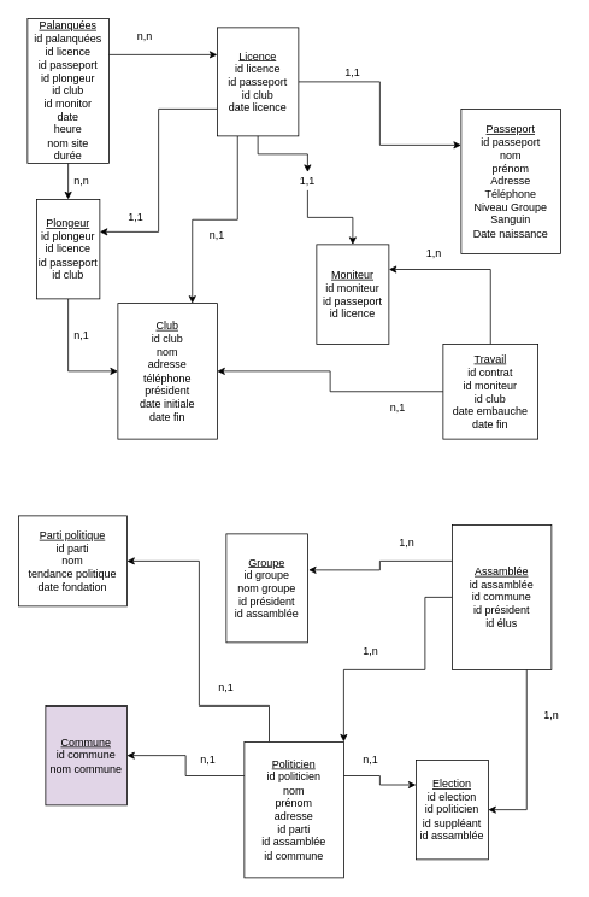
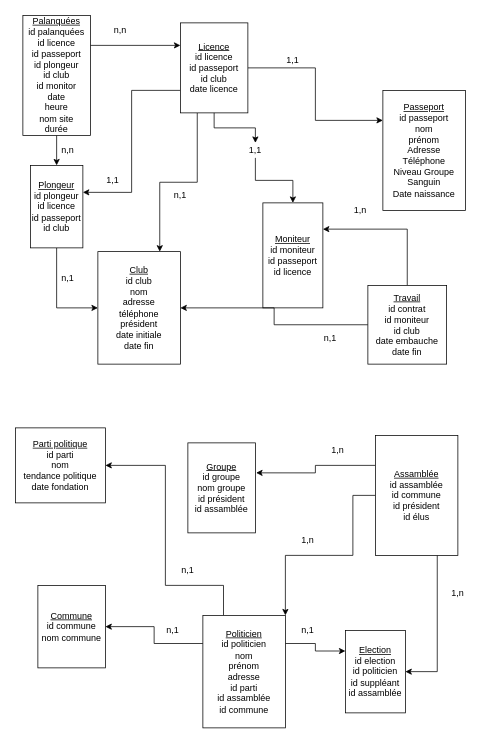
  <mxCell id="0" />
  <mxCell id="1" parent="0" />
  <mxCell id="2" style="edgeStyle=orthogonalEdgeStyle;rounded=0;orthogonalLoop=1;jettySize=auto;html=1;exitX=1;exitY=0.5;exitDx=0;exitDy=0;entryX=0;entryY=0.25;entryDx=0;entryDy=0;" edge="1" parent="1" source="6" target="7"><mxGeometry relative="1" as="geometry" /></mxCell>
  <mxCell id="3" style="edgeStyle=orthogonalEdgeStyle;rounded=0;orthogonalLoop=1;jettySize=auto;html=1;exitX=0.5;exitY=1;exitDx=0;exitDy=0;" edge="1" parent="1" source="19" target="9"><mxGeometry relative="1" as="geometry" /></mxCell>
  <mxCell id="4" style="edgeStyle=orthogonalEdgeStyle;rounded=0;orthogonalLoop=1;jettySize=auto;html=1;exitX=0;exitY=0.75;exitDx=0;exitDy=0;entryX=1;entryY=0.327;entryDx=0;entryDy=0;entryPerimeter=0;" edge="1" parent="1" source="6" target="11"><mxGeometry relative="1" as="geometry" /></mxCell>
  <mxCell id="5" style="edgeStyle=orthogonalEdgeStyle;rounded=0;orthogonalLoop=1;jettySize=auto;html=1;exitX=0.25;exitY=1;exitDx=0;exitDy=0;entryX=0.75;entryY=0;entryDx=0;entryDy=0;" edge="1" parent="1" source="6" target="8"><mxGeometry relative="1" as="geometry" /></mxCell>
  <mxCell id="6" value="&lt;u&gt;Licence&lt;br&gt;&lt;/u&gt;id licence&lt;br&gt;id passeport&lt;br&gt;id club&lt;br&gt;date licence" style="rounded=0;whiteSpace=wrap;html=1;" vertex="1" parent="1"><mxGeometry x="240" y="30" width="90" height="120" as="geometry" /></mxCell>
  <mxCell id="7" value="&lt;u&gt;Passeport&lt;br&gt;&lt;/u&gt;id passeport&lt;br&gt;nom&lt;br&gt;prénom&lt;br&gt;Adresse&lt;br&gt;Téléphone&lt;br&gt;Niveau Groupe&lt;br&gt;Sanguin&lt;br&gt;Date naissance" style="rounded=0;whiteSpace=wrap;html=1;" vertex="1" parent="1"><mxGeometry x="510" y="120" width="110" height="160" as="geometry" /></mxCell>
  <mxCell id="8" value="&lt;u&gt;Club&lt;/u&gt;&lt;br&gt;id club&lt;br&gt;nom&lt;br&gt;adresse&lt;br&gt;téléphone&lt;br&gt;président&lt;br&gt;date initiale&lt;br&gt;date fin" style="rounded=0;whiteSpace=wrap;html=1;" vertex="1" parent="1"><mxGeometry x="130" y="335" width="110" height="150" as="geometry" /></mxCell>
- <mxCell id="9" value="&lt;u&gt;Moniteur&lt;/u&gt;&lt;br&gt;id moniteur&lt;br&gt;id passeport&lt;br&gt;id licence" style="rounded=0;whiteSpace=wrap;html=1;" vertex="1" parent="1"><mxGeometry x="350" y="270" width="80" height="110" as="geometry" /></mxCell>
+ <mxCell id="9" value="&lt;u&gt;Moniteur&lt;/u&gt;&lt;br&gt;id moniteur&lt;br&gt;id passeport&lt;br&gt;id licence" style="rounded=0;whiteSpace=wrap;html=1;" vertex="1" parent="1"><mxGeometry x="350" y="270" width="80" height="140" as="geometry" /></mxCell>
  <mxCell id="10" style="edgeStyle=orthogonalEdgeStyle;rounded=0;orthogonalLoop=1;jettySize=auto;html=1;exitX=0.5;exitY=1;exitDx=0;exitDy=0;entryX=0;entryY=0.5;entryDx=0;entryDy=0;" edge="1" parent="1" source="11" target="8"><mxGeometry relative="1" as="geometry" /></mxCell>
  <mxCell id="11" value="&lt;u&gt;Plongeur&lt;/u&gt;&lt;br&gt;id plongeur&lt;br&gt;id licence&lt;br&gt;id passeport&lt;br&gt;id club" style="rounded=0;whiteSpace=wrap;html=1;" vertex="1" parent="1"><mxGeometry x="40" y="220" width="70" height="110" as="geometry" /></mxCell>
  <mxCell id="12" style="edgeStyle=orthogonalEdgeStyle;rounded=0;orthogonalLoop=1;jettySize=auto;html=1;exitX=0.5;exitY=1;exitDx=0;exitDy=0;entryX=0.5;entryY=0;entryDx=0;entryDy=0;" edge="1" parent="1" source="14" target="11"><mxGeometry relative="1" as="geometry" /></mxCell>
  <mxCell id="13" style="edgeStyle=orthogonalEdgeStyle;rounded=0;orthogonalLoop=1;jettySize=auto;html=1;exitX=1;exitY=0.25;exitDx=0;exitDy=0;entryX=0;entryY=0.25;entryDx=0;entryDy=0;" edge="1" parent="1" source="14" target="6"><mxGeometry relative="1" as="geometry" /></mxCell>
  <mxCell id="14" value="&lt;u&gt;Palanquées&lt;/u&gt;&lt;br&gt;id palanquées&lt;br&gt;id licence&lt;br&gt;id passeport&lt;br&gt;id plongeur&lt;br&gt;id club&lt;br&gt;id monitor&lt;br&gt;date&lt;br&gt;heure&lt;br&gt;nom site&lt;br&gt;durée&lt;br&gt;" style="rounded=0;whiteSpace=wrap;html=1;" vertex="1" parent="1"><mxGeometry x="30" y="20" width="90" height="160" as="geometry" /></mxCell>
  <mxCell id="15" style="edgeStyle=orthogonalEdgeStyle;rounded=0;orthogonalLoop=1;jettySize=auto;html=1;exitX=0.5;exitY=0;exitDx=0;exitDy=0;entryX=1;entryY=0.25;entryDx=0;entryDy=0;" edge="1" parent="1" source="17" target="9"><mxGeometry relative="1" as="geometry" /></mxCell>
  <mxCell id="16" style="edgeStyle=orthogonalEdgeStyle;rounded=0;orthogonalLoop=1;jettySize=auto;html=1;exitX=0;exitY=0.5;exitDx=0;exitDy=0;entryX=1;entryY=0.5;entryDx=0;entryDy=0;" edge="1" parent="1" source="17" target="8"><mxGeometry relative="1" as="geometry" /></mxCell>
  <mxCell id="17" value="&lt;u&gt;Travail&lt;/u&gt;&lt;br&gt;id contrat&lt;br&gt;id moniteur&lt;br&gt;id club&lt;br&gt;date embauche&lt;br&gt;date fin" style="whiteSpace=wrap;html=1;aspect=fixed;" vertex="1" parent="1"><mxGeometry x="490" y="380" width="105" height="105" as="geometry" /></mxCell>
  <mxCell id="18" value="1,1" style="text;html=1;strokeColor=none;fillColor=none;align=center;verticalAlign=middle;whiteSpace=wrap;rounded=0;" vertex="1" parent="1"><mxGeometry x="370" y="70" width="40" height="20" as="geometry" /></mxCell>
  <mxCell id="19" value="1,1" style="text;html=1;strokeColor=none;fillColor=none;align=center;verticalAlign=middle;whiteSpace=wrap;rounded=0;" vertex="1" parent="1"><mxGeometry x="320" y="190" width="40" height="20" as="geometry" /></mxCell>
  <mxCell id="20" style="edgeStyle=orthogonalEdgeStyle;rounded=0;orthogonalLoop=1;jettySize=auto;html=1;exitX=0.5;exitY=1;exitDx=0;exitDy=0;" edge="1" parent="1" source="6" target="19"><mxGeometry relative="1" as="geometry"><mxPoint x="285" y="150" as="sourcePoint" /><mxPoint x="390" y="270" as="targetPoint" /></mxGeometry></mxCell>
  <mxCell id="21" value="1,n" style="text;html=1;strokeColor=none;fillColor=none;align=center;verticalAlign=middle;whiteSpace=wrap;rounded=0;" vertex="1" parent="1"><mxGeometry x="460" y="270" width="40" height="20" as="geometry" /></mxCell>
  <mxCell id="22" value="n,n" style="text;html=1;strokeColor=none;fillColor=none;align=center;verticalAlign=middle;whiteSpace=wrap;rounded=0;" vertex="1" parent="1"><mxGeometry x="140" y="30" width="40" height="20" as="geometry" /></mxCell>
  <mxCell id="23" value="1,1" style="text;html=1;strokeColor=none;fillColor=none;align=center;verticalAlign=middle;whiteSpace=wrap;rounded=0;" vertex="1" parent="1"><mxGeometry x="130" y="230" width="40" height="20" as="geometry" /></mxCell>
  <mxCell id="24" value="n,1" style="text;html=1;strokeColor=none;fillColor=none;align=center;verticalAlign=middle;whiteSpace=wrap;rounded=0;" vertex="1" parent="1"><mxGeometry x="220" y="250" width="40" height="20" as="geometry" /></mxCell>
  <mxCell id="25" value="n,1" style="text;html=1;strokeColor=none;fillColor=none;align=center;verticalAlign=middle;whiteSpace=wrap;rounded=0;" vertex="1" parent="1"><mxGeometry x="420" y="440" width="40" height="20" as="geometry" /></mxCell>
  <mxCell id="26" value="n,n" style="text;html=1;strokeColor=none;fillColor=none;align=center;verticalAlign=middle;whiteSpace=wrap;rounded=0;" vertex="1" parent="1"><mxGeometry x="70" y="190" width="40" height="20" as="geometry" /></mxCell>
  <mxCell id="27" value="n,1" style="text;html=1;strokeColor=none;fillColor=none;align=center;verticalAlign=middle;whiteSpace=wrap;rounded=0;" vertex="1" parent="1"><mxGeometry x="70" y="360" width="40" height="20" as="geometry" /></mxCell>
  <mxCell id="28" value="&lt;u&gt;Groupe&lt;/u&gt;&lt;br&gt;id groupe&lt;br&gt;nom groupe&lt;br&gt;id président&lt;br&gt;id assamblée" style="rounded=0;whiteSpace=wrap;html=1;" vertex="1" parent="1"><mxGeometry x="250" y="590" width="90" height="120" as="geometry" /></mxCell>
  <mxCell id="29" style="edgeStyle=orthogonalEdgeStyle;rounded=0;orthogonalLoop=1;jettySize=auto;html=1;exitX=0;exitY=0.25;exitDx=0;exitDy=0;entryX=1.011;entryY=0.333;entryDx=0;entryDy=0;entryPerimeter=0;" edge="1" parent="1" source="32" target="28"><mxGeometry relative="1" as="geometry" /></mxCell>
  <mxCell id="30" style="edgeStyle=orthogonalEdgeStyle;rounded=0;orthogonalLoop=1;jettySize=auto;html=1;exitX=0;exitY=0.5;exitDx=0;exitDy=0;entryX=1;entryY=0;entryDx=0;entryDy=0;" edge="1" parent="1" source="32" target="36"><mxGeometry relative="1" as="geometry"><Array as="points"><mxPoint x="470" y="660" /><mxPoint x="470" y="740" /><mxPoint x="380" y="740" /></Array></mxGeometry></mxCell>
  <mxCell id="31" style="edgeStyle=orthogonalEdgeStyle;rounded=0;orthogonalLoop=1;jettySize=auto;html=1;exitX=0.75;exitY=1;exitDx=0;exitDy=0;entryX=1;entryY=0.5;entryDx=0;entryDy=0;" edge="1" parent="1" source="32" target="37"><mxGeometry relative="1" as="geometry" /></mxCell>
  <mxCell id="32" value="&lt;u&gt;Assamblée&lt;/u&gt;&lt;br&gt;id assamblée&lt;br&gt;id commune&lt;br&gt;id président&lt;br&gt;id élus" style="rounded=0;whiteSpace=wrap;html=1;" vertex="1" parent="1"><mxGeometry x="500" y="580" width="110" height="160" as="geometry" /></mxCell>
  <mxCell id="33" style="edgeStyle=orthogonalEdgeStyle;rounded=0;orthogonalLoop=1;jettySize=auto;html=1;exitX=0.25;exitY=0;exitDx=0;exitDy=0;entryX=1;entryY=0.5;entryDx=0;entryDy=0;" edge="1" parent="1" source="36" target="39"><mxGeometry relative="1" as="geometry"><Array as="points"><mxPoint x="298" y="780" /><mxPoint x="220" y="780" /><mxPoint x="220" y="620" /></Array></mxGeometry></mxCell>
  <mxCell id="34" style="edgeStyle=orthogonalEdgeStyle;rounded=0;orthogonalLoop=1;jettySize=auto;html=1;exitX=0;exitY=0.25;exitDx=0;exitDy=0;entryX=1;entryY=0.5;entryDx=0;entryDy=0;" edge="1" parent="1" source="36" target="38"><mxGeometry relative="1" as="geometry" /></mxCell>
  <mxCell id="35" style="edgeStyle=orthogonalEdgeStyle;rounded=0;orthogonalLoop=1;jettySize=auto;html=1;exitX=1;exitY=0.25;exitDx=0;exitDy=0;entryX=0;entryY=0.25;entryDx=0;entryDy=0;" edge="1" parent="1" source="36" target="37"><mxGeometry relative="1" as="geometry" /></mxCell>
  <mxCell id="36" value="&lt;u&gt;Politicien&lt;/u&gt;&lt;br&gt;id politicien&lt;br&gt;nom&lt;br&gt;prénom&lt;br&gt;adresse&lt;br&gt;id parti&lt;br&gt;id assamblée&lt;br&gt;id commune" style="rounded=0;whiteSpace=wrap;html=1;" vertex="1" parent="1"><mxGeometry x="270" y="820" width="110" height="150" as="geometry" /></mxCell>
  <mxCell id="37" value="&lt;u&gt;Election&lt;/u&gt;&lt;br&gt;id election&lt;br&gt;id politicien&lt;br&gt;id suppléant&lt;br&gt;id assamblée" style="rounded=0;whiteSpace=wrap;html=1;" vertex="1" parent="1"><mxGeometry x="460" y="840" width="80" height="110" as="geometry" /></mxCell>
- <mxCell id="38" value="&lt;u&gt;Commune&lt;/u&gt;&lt;br&gt;id commune&lt;br&gt;nom commune" style="rounded=0;whiteSpace=wrap;html=1;fillColor=#e1d5e7;" vertex="1" parent="1"><mxGeometry x="50" y="780" width="90" height="110" as="geometry" /></mxCell>
+ <mxCell id="38" value="&lt;u&gt;Commune&lt;/u&gt;&lt;br&gt;id commune&lt;br&gt;nom commune" style="rounded=0;whiteSpace=wrap;html=1;" vertex="1" parent="1"><mxGeometry x="50" y="780" width="90" height="110" as="geometry" /></mxCell>
  <mxCell id="39" value="&lt;u&gt;Parti politique&lt;br&gt;&lt;/u&gt;id parti&lt;br&gt;nom&lt;br&gt;tendance politique&lt;br&gt;date fondation" style="rounded=0;whiteSpace=wrap;html=1;" vertex="1" parent="1"><mxGeometry x="20" y="570" width="120" height="100" as="geometry" /></mxCell>
  <mxCell id="40" value="1,n" style="text;html=1;strokeColor=none;fillColor=none;align=center;verticalAlign=middle;whiteSpace=wrap;rounded=0;" vertex="1" parent="1"><mxGeometry x="430" y="590" width="40" height="20" as="geometry" /></mxCell>
  <mxCell id="41" value="1,n" style="text;html=1;strokeColor=none;fillColor=none;align=center;verticalAlign=middle;whiteSpace=wrap;rounded=0;" vertex="1" parent="1"><mxGeometry x="390" y="710" width="40" height="20" as="geometry" /></mxCell>
  <mxCell id="42" value="1,n" style="text;html=1;strokeColor=none;fillColor=none;align=center;verticalAlign=middle;whiteSpace=wrap;rounded=0;" vertex="1" parent="1"><mxGeometry x="590" y="780" width="40" height="20" as="geometry" /></mxCell>
  <mxCell id="43" value="n,1" style="text;html=1;strokeColor=none;fillColor=none;align=center;verticalAlign=middle;whiteSpace=wrap;rounded=0;" vertex="1" parent="1"><mxGeometry x="390" y="830" width="40" height="20" as="geometry" /></mxCell>
  <mxCell id="44" value="n,1" style="text;html=1;strokeColor=none;fillColor=none;align=center;verticalAlign=middle;whiteSpace=wrap;rounded=0;" vertex="1" parent="1"><mxGeometry x="230" y="750" width="40" height="20" as="geometry" /></mxCell>
  <mxCell id="45" value="n,1" style="text;html=1;strokeColor=none;fillColor=none;align=center;verticalAlign=middle;whiteSpace=wrap;rounded=0;" vertex="1" parent="1"><mxGeometry x="210" y="830" width="40" height="20" as="geometry" /></mxCell>
